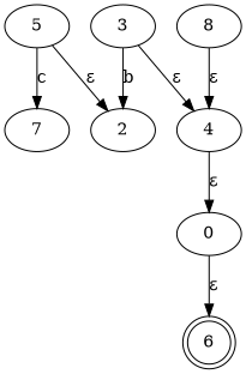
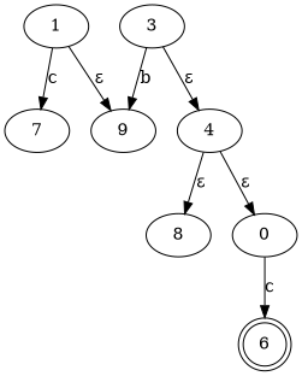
  digraph {
    rankdir=TB
-   n1 [label=5]
-   n2 [label=2]
+   n1 [label=1]
+   n2 [label=9]
    n3 [label=7]
    n4 [label=3]
    n5 [label=4]
    n6 [label=8]
    n7 [label=0]
    n8 [label=6 shape=doublecircle]
    n1 -> n2 [label="ε"]
    n1 -> n3 [label=c]
    n4 -> n2 [label=b]
    n4 -> n5 [label="ε"]
    n5 -> n7 [label="ε"]
-   n6 -> n5 [label="ε"]
-   n7 -> n8 [label="ε"]
+   n5 -> n6 [label="ε"]
+   n7 -> n8 [label=c]
  }
